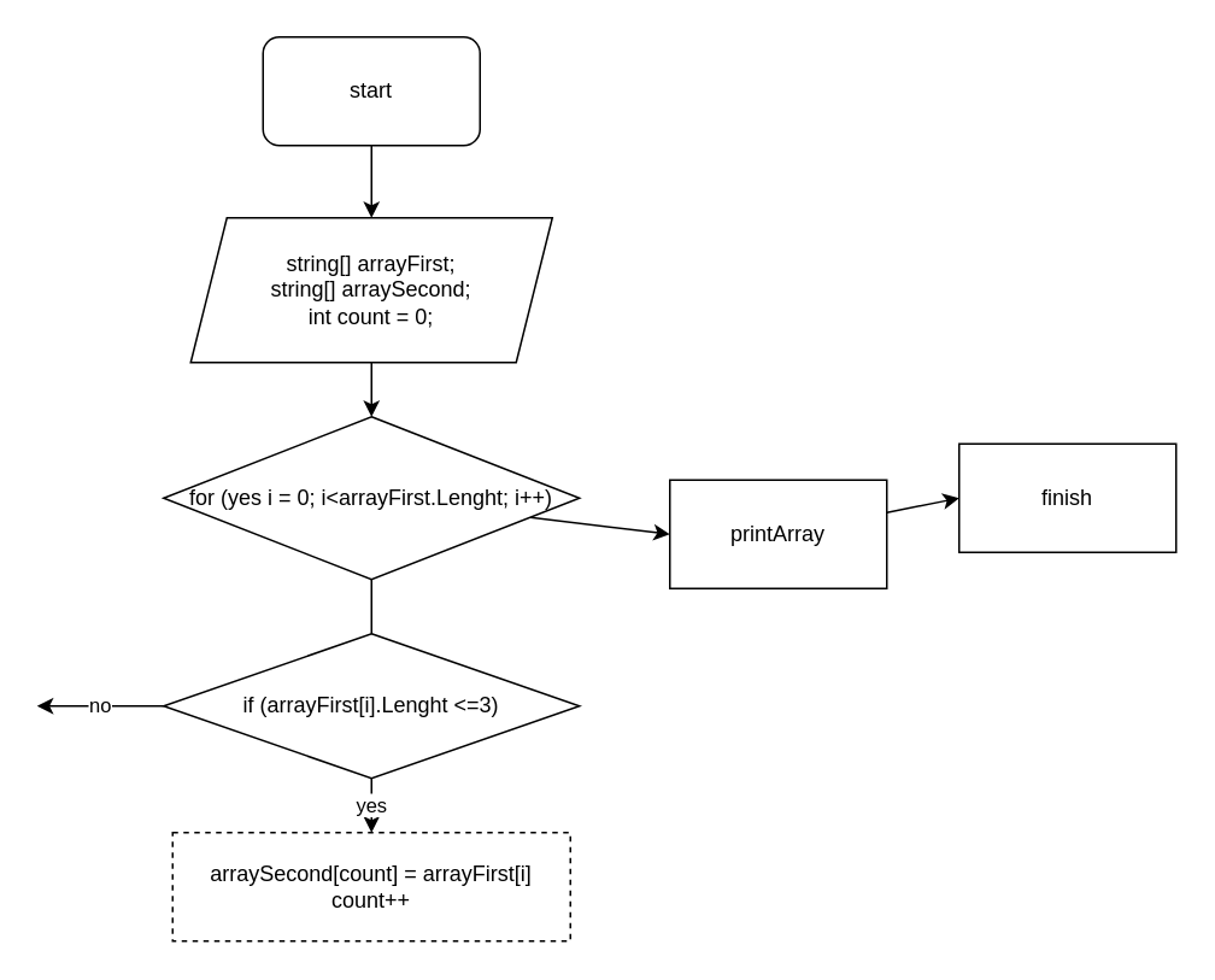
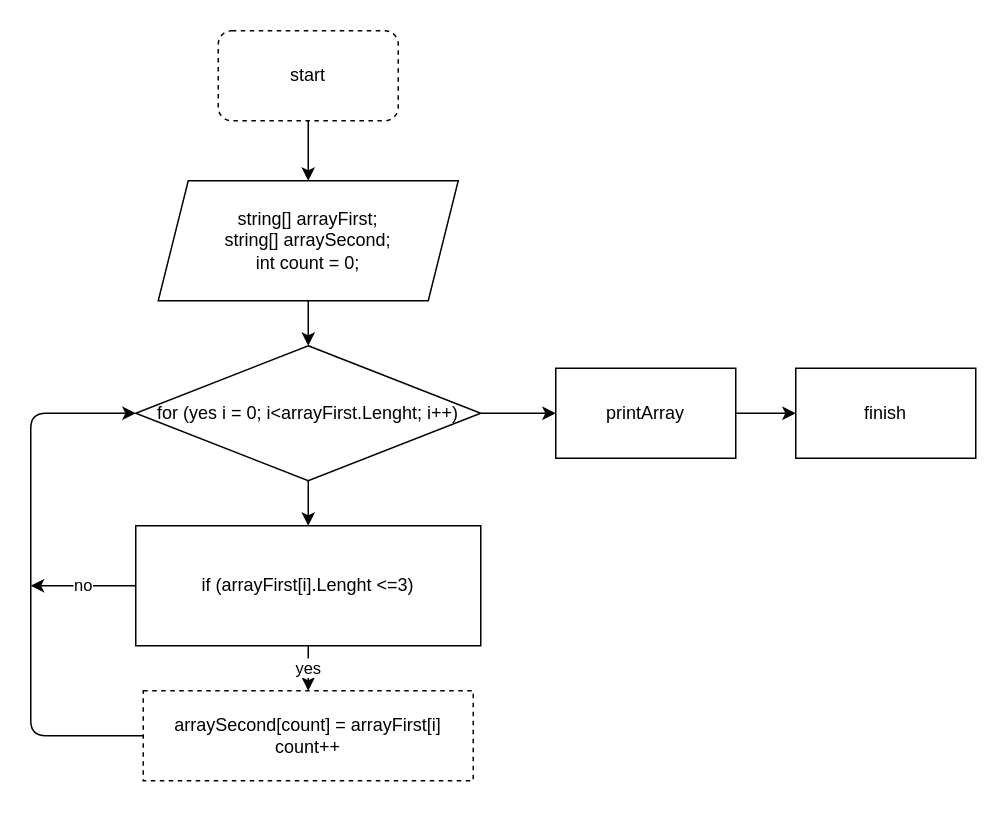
  <mxCell id="0" />
  <mxCell id="1" parent="0" />
  <mxCell id="2" value="" style="edgeStyle=none;html=1;" edge="1" parent="1" source="3" target="5"><mxGeometry relative="1" as="geometry" /></mxCell>
- <mxCell id="3" value="start" style="rounded=1;whiteSpace=wrap;html=1;" vertex="1" parent="1"><mxGeometry x="145" y="20" width="120" height="60" as="geometry" /></mxCell>
+ <mxCell id="3" value="start" style="rounded=1;whiteSpace=wrap;html=1;dashed=1;" vertex="1" parent="1"><mxGeometry x="145" y="20" width="120" height="60" as="geometry" /></mxCell>
  <mxCell id="4" value="" style="edgeStyle=none;html=1;" edge="1" parent="1" source="5" target="8"><mxGeometry relative="1" as="geometry" /></mxCell>
  <mxCell id="5" value="string[] arrayFirst;&lt;br&gt;string[] arraySecond;&lt;br&gt;int count = 0;" style="shape=parallelogram;perimeter=parallelogramPerimeter;whiteSpace=wrap;html=1;fixedSize=1;" vertex="1" parent="1"><mxGeometry x="105" y="120" width="200" height="80" as="geometry" /></mxCell>
- <mxCell id="6" value="" style="edgeStyle=none;html=1;endArrow=none;" edge="1" parent="1" source="8" target="11"><mxGeometry relative="1" as="geometry" /></mxCell>
+ <mxCell id="6" value="" style="edgeStyle=none;html=1;" edge="1" parent="1" source="8" target="11"><mxGeometry relative="1" as="geometry" /></mxCell>
  <mxCell id="7" style="edgeStyle=none;html=1;entryX=0;entryY=0.5;entryDx=0;entryDy=0;" edge="1" parent="1" source="8" target="15"><mxGeometry relative="1" as="geometry" /></mxCell>
  <mxCell id="8" value="for (yes i = 0; i&amp;lt;arrayFirst.Lenght; i++)" style="rhombus;whiteSpace=wrap;html=1;" vertex="1" parent="1"><mxGeometry x="90" y="230" width="230" height="90" as="geometry" /></mxCell>
  <mxCell id="9" value="yes" style="edgeStyle=none;html=1;" edge="1" parent="1" source="11" target="13"><mxGeometry relative="1" as="geometry" /></mxCell>
  <mxCell id="10" value="no" style="edgeStyle=none;html=1;" edge="1" parent="1" source="11"><mxGeometry relative="1" as="geometry"><mxPoint x="20" y="390" as="targetPoint" /></mxGeometry></mxCell>
- <mxCell id="11" value="if (arrayFirst[i].Lenght &amp;lt;=3)" style="rhombus;whiteSpace=wrap;html=1;" vertex="1" parent="1"><mxGeometry x="90" y="350" width="230" height="80" as="geometry" /></mxCell>
+ <mxCell id="11" value="if (arrayFirst[i].Lenght &amp;lt;=3)" style="whiteSpace=wrap;html=1;rounded=0;" vertex="1" parent="1"><mxGeometry x="90" y="350" width="230" height="80" as="geometry" /></mxCell>
+ <mxCell id="12" style="edgeStyle=none;html=1;entryX=0;entryY=0.5;entryDx=0;entryDy=0;exitX=0;exitY=0.5;exitDx=0;exitDy=0;" edge="1" parent="1" source="13" target="8"><mxGeometry relative="1" as="geometry"><mxPoint x="20" y="470" as="sourcePoint" /><Array as="points"><mxPoint x="20" y="490" /><mxPoint x="20" y="275" /></Array></mxGeometry></mxCell>
  <mxCell id="13" value="arraySecond[count] = arrayFirst[i]&lt;br&gt;count++" style="rounded=0;whiteSpace=wrap;html=1;dashed=1;" vertex="1" parent="1"><mxGeometry x="95" y="460" width="220" height="60" as="geometry" /></mxCell>
  <mxCell id="14" style="edgeStyle=none;html=1;entryX=0;entryY=0.5;entryDx=0;entryDy=0;" edge="1" parent="1" source="15" target="16"><mxGeometry relative="1" as="geometry" /></mxCell>
- <mxCell id="15" value="printArray" style="rounded=0;whiteSpace=wrap;html=1;" vertex="1" parent="1"><mxGeometry x="370" y="265" width="120" height="60" as="geometry" /></mxCell>
+ <mxCell id="15" value="printArray" style="rounded=0;whiteSpace=wrap;html=1;" vertex="1" parent="1"><mxGeometry x="370" y="245" width="120" height="60" as="geometry" /></mxCell>
  <mxCell id="16" value="finish" style="whiteSpace=wrap;html=1;rounded=0;" vertex="1" parent="1"><mxGeometry x="530" y="245" width="120" height="60" as="geometry" /></mxCell>
